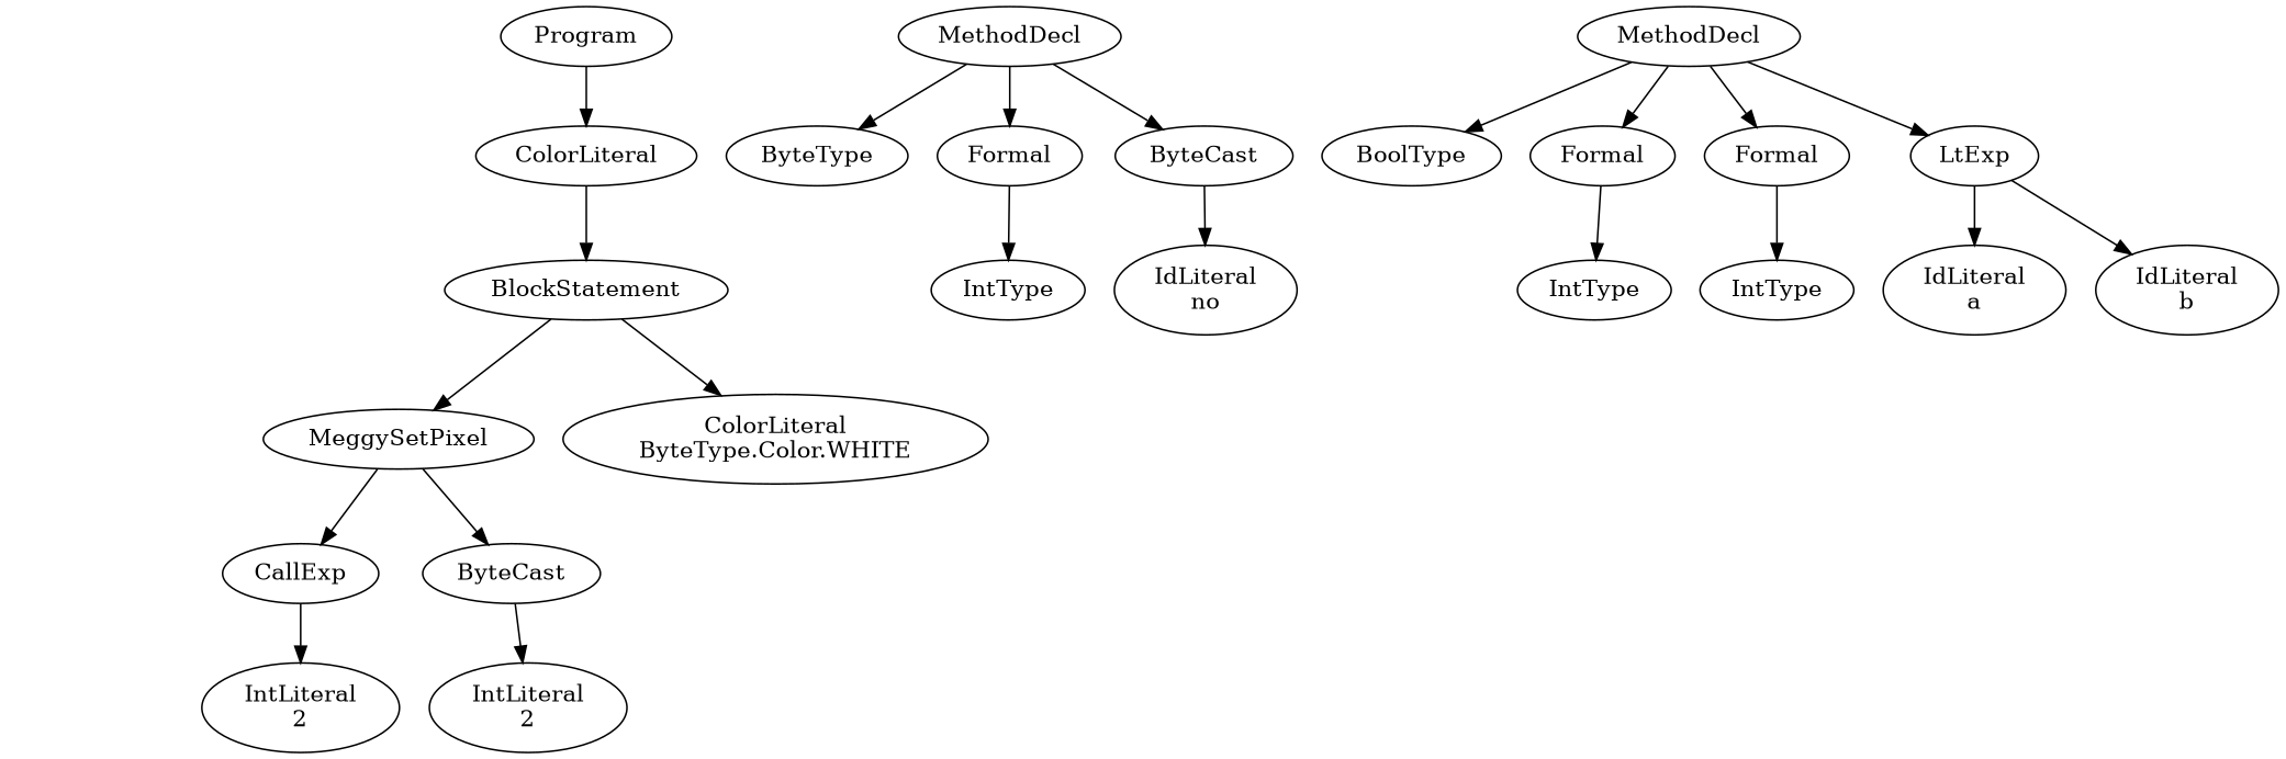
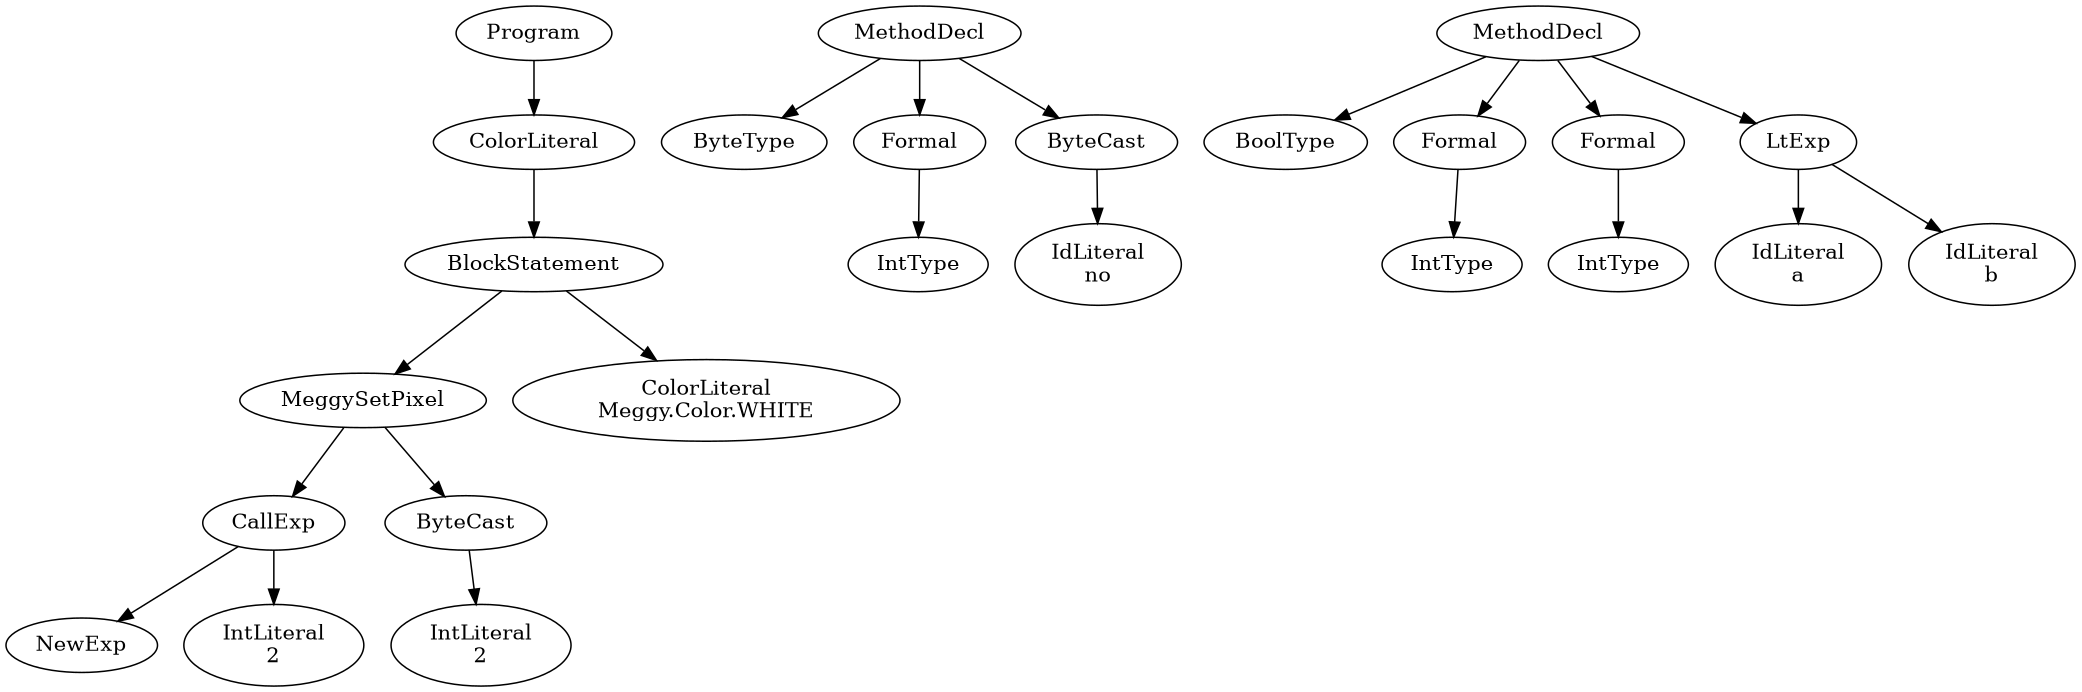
  digraph {
    n1 [label=Program]
    n2 [label=ColorLiteral]
    n3 [label=BlockStatement]
    n4 [label=MeggySetPixel]
-   n5 [label="ColorLiteral\nByteType.Color.WHITE"]
+   n5 [label="ColorLiteral\nMeggy.Color.WHITE"]
    n6 [label=CallExp]
    n7 [label=ByteCast]
+   n8 [label=NewExp]
    n9 [label="IntLiteral\n2"]
    n10 [label="IntLiteral\n2"]
    n11 [label=MethodDecl]
    n12 [label=ByteType]
    n13 [label=Formal]
    n14 [label=ByteCast]
    n15 [label=MethodDecl]
    n16 [label=BoolType]
    n17 [label=Formal]
    n18 [label=Formal]
    n19 [label=LtExp]
    n20 [label=IntType]
    n21 [label="IdLiteral\nno"]
    n22 [label=IntType]
    n23 [label=IntType]
    n24 [label="IdLiteral\na"]
    n25 [label="IdLiteral\nb"]
    n1 -> n2
    n2 -> n3
    n3 -> n4
    n3 -> n5
    n4 -> n6
    n4 -> n7
+   n6 -> n8
    n6 -> n9
    n7 -> n10
    n11 -> n12
    n11 -> n13
    n11 -> n14
    n13 -> n20
    n14 -> n21
    n15 -> n16
    n15 -> n17
    n15 -> n18
    n15 -> n19
    n17 -> n22
    n18 -> n23
    n19 -> n24
    n19 -> n25
  }
